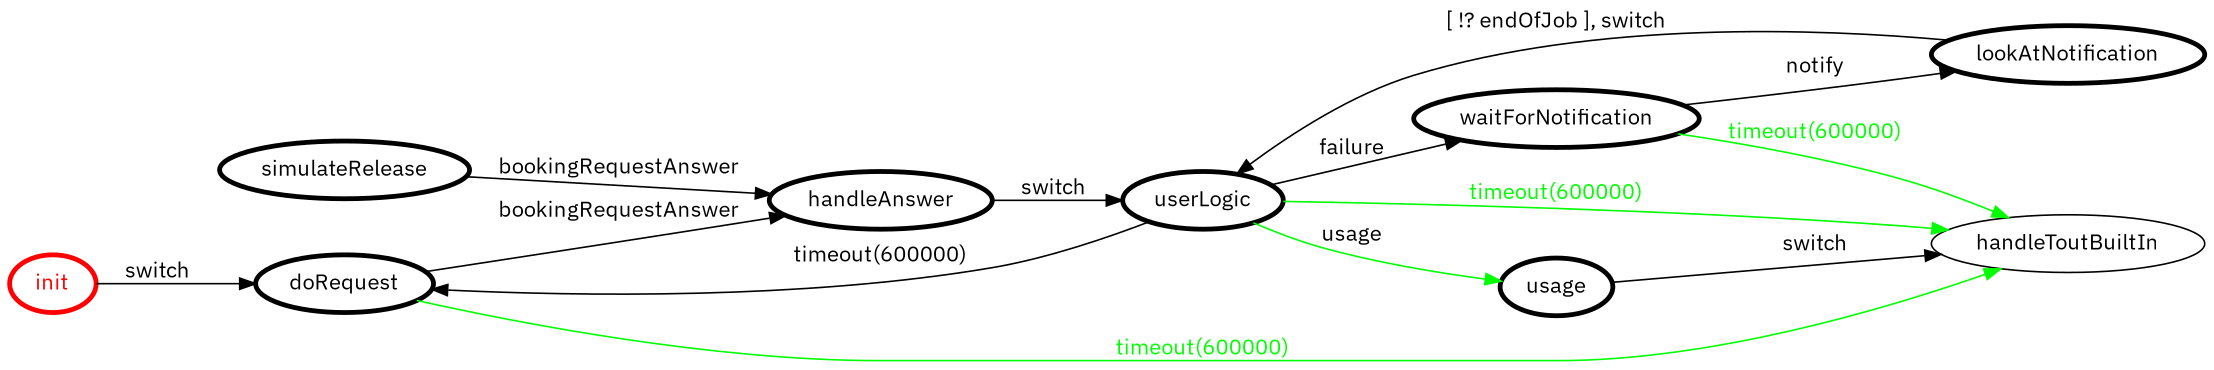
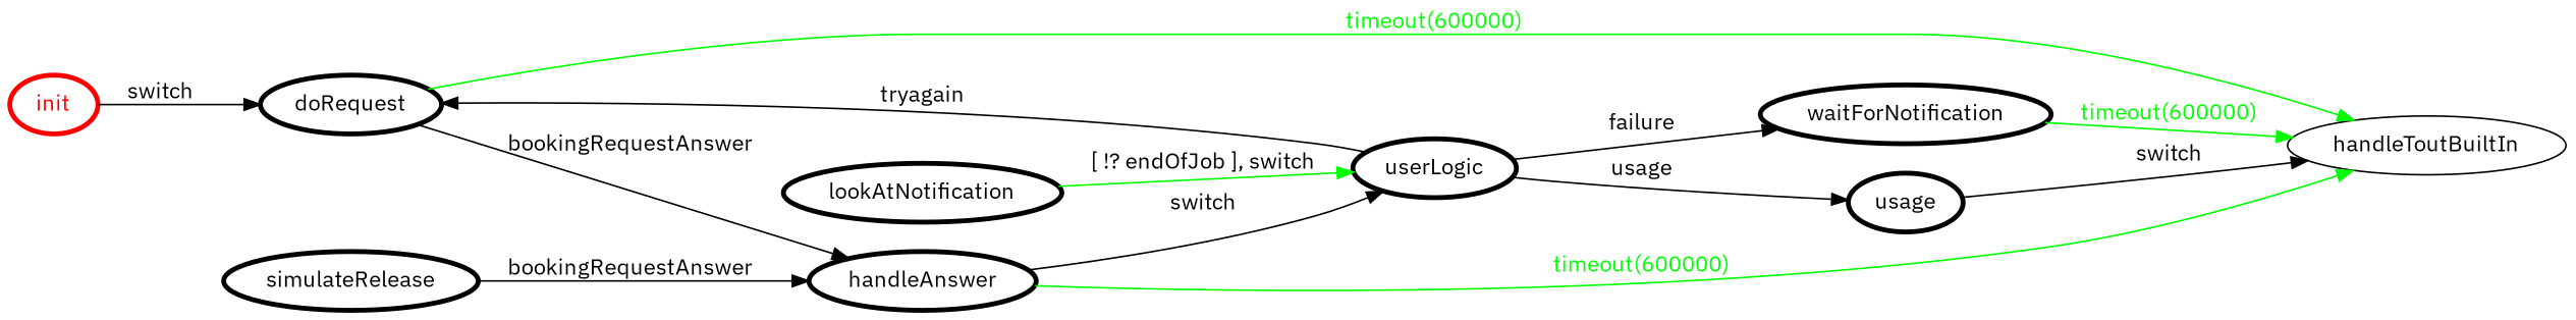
  digraph {
    fontname="IBM Plex Sans"
    rankdir=LR
    node [color=black fontcolor=black fontname="IBM Plex Sans" penwidth=3]
    edge [color=black fontcolor=black fontname="IBM Plex Sans"]
    init [color=red fontcolor=red]
    doRequest
    handleAnswer
    handleToutBuiltIn [color="" fontcolor="" penwidth=""]
    userLogic
    lookAtNotification
    usage
    waitForNotification
    simulateRelease
    init -> doRequest [label=switch]
    doRequest -> handleAnswer [label=bookingRequestAnswer]
    doRequest -> handleToutBuiltIn [color=green fontcolor=green label="timeout(600000)"]
    handleAnswer -> userLogic [label=switch]
-   userLogic -> doRequest [label="timeout(600000)"]
-   userLogic -> handleToutBuiltIn [color=green fontcolor=green label="timeout(600000)"]
-   userLogic -> usage [color=green label=usage]
+   userLogic -> doRequest [label=tryagain]
+   handleAnswer -> handleToutBuiltIn [color=green fontcolor=green label="timeout(600000)"]
+   userLogic -> usage [label=usage]
    userLogic -> waitForNotification [label=failure]
-   lookAtNotification -> userLogic [label="[ !? endOfJob ], switch"]
+   lookAtNotification -> userLogic [color=green label="[ !? endOfJob ], switch"]
    usage -> handleToutBuiltIn [label=switch]
    waitForNotification -> handleToutBuiltIn [color=green fontcolor=green label="timeout(600000)"]
-   waitForNotification -> lookAtNotification [label=notify]
    simulateRelease -> handleAnswer [label=bookingRequestAnswer]
  }
